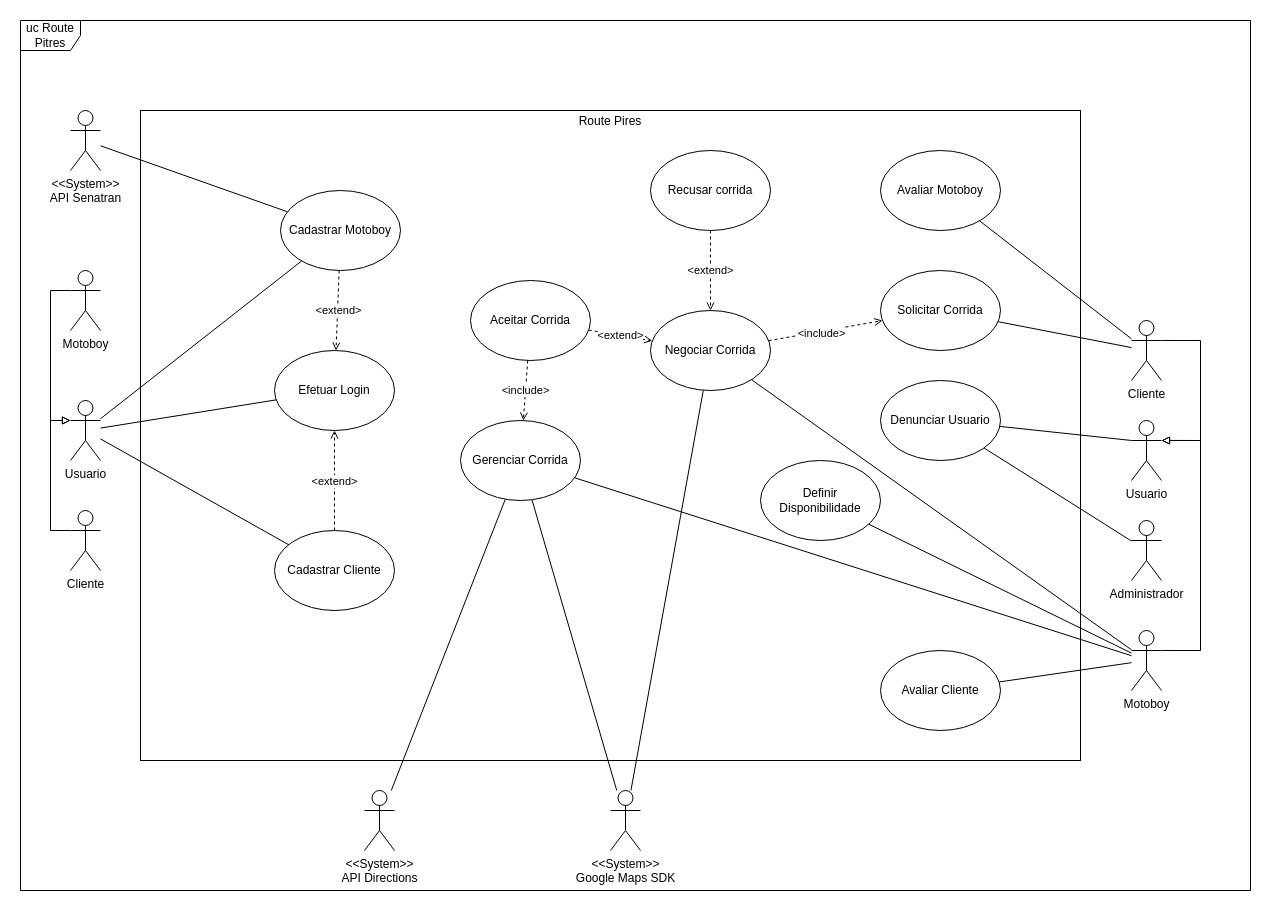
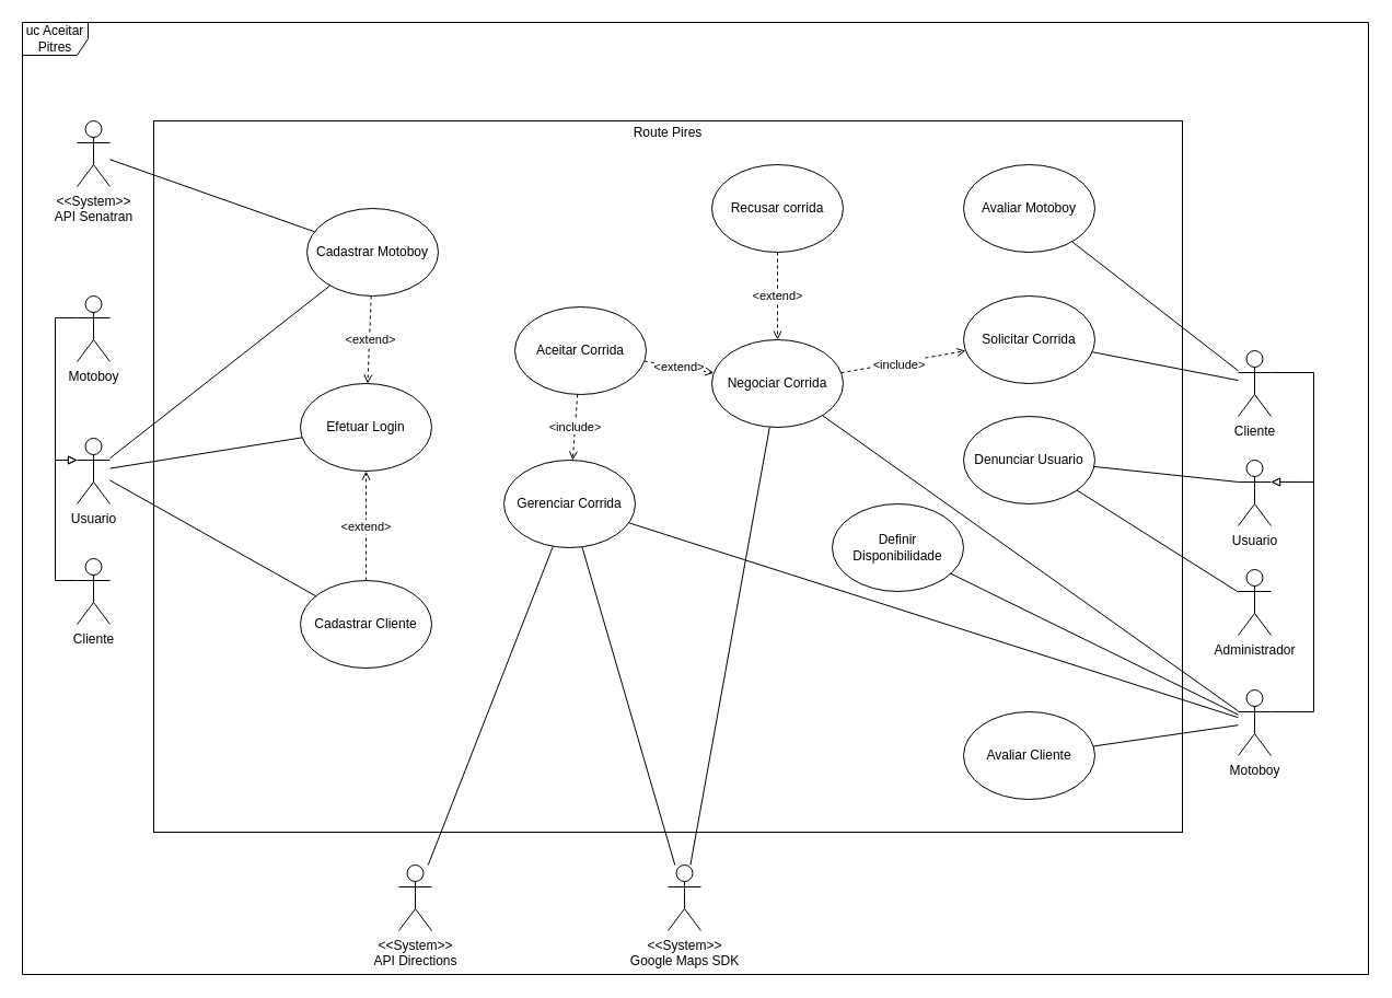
  <mxCell id="0" />
  <mxCell id="1" parent="0" />
  <mxCell id="2" value="&lt;p style=&quot;margin:0px;margin-top:4px;text-align:center;&quot;&gt;Route Pires&lt;/p&gt;" style="verticalAlign=top;align=left;overflow=fill;html=1;whiteSpace=wrap;shadow=0;glass=0;" parent="1" vertex="1"><mxGeometry x="140" y="110" width="940" height="650" as="geometry" /></mxCell>
  <mxCell id="3" style="rounded=0;orthogonalLoop=1;jettySize=auto;html=1;endArrow=none;startFill=0;" parent="1" source="5" target="24" edge="1"><mxGeometry relative="1" as="geometry" /></mxCell>
  <mxCell id="4" style="rounded=0;orthogonalLoop=1;jettySize=auto;html=1;endArrow=none;startFill=0;" parent="1" source="5" target="35" edge="1"><mxGeometry relative="1" as="geometry" /></mxCell>
  <mxCell id="5" value="&amp;lt;&amp;lt;System&amp;gt;&amp;gt;&lt;div&gt;Google Maps SDK&lt;/div&gt;" style="shape=umlActor;verticalLabelPosition=bottom;verticalAlign=top;html=1;" parent="1" vertex="1"><mxGeometry x="610" y="790" width="30" height="60" as="geometry" /></mxCell>
  <mxCell id="6" style="rounded=0;orthogonalLoop=1;jettySize=auto;html=1;endArrow=none;startFill=0;" parent="1" source="7" target="35" edge="1"><mxGeometry relative="1" as="geometry" /></mxCell>
  <mxCell id="7" value="&amp;lt;&amp;lt;System&amp;gt;&amp;gt;&lt;div&gt;API Directions&lt;/div&gt;" style="shape=umlActor;verticalLabelPosition=bottom;verticalAlign=top;html=1;" parent="1" vertex="1"><mxGeometry x="364" y="790" width="30" height="60" as="geometry" /></mxCell>
  <mxCell id="8" style="rounded=0;orthogonalLoop=1;jettySize=auto;html=1;endArrow=none;startFill=0;" parent="1" source="9" edge="1" target="13"><mxGeometry relative="1" as="geometry"><mxPoint x="470.888" y="177.556" as="targetPoint" /></mxGeometry></mxCell>
  <mxCell id="9" value="&amp;lt;&amp;lt;System&amp;gt;&amp;gt;&lt;div&gt;API Senatran&lt;/div&gt;" style="shape=umlActor;verticalLabelPosition=bottom;verticalAlign=top;html=1;" parent="1" vertex="1"><mxGeometry x="70" y="110" width="30" height="60" as="geometry" /></mxCell>
  <mxCell id="10" style="rounded=0;orthogonalLoop=1;jettySize=auto;html=1;endArrow=none;startFill=0;" parent="1" source="43" target="38" edge="1"><mxGeometry relative="1" as="geometry"><mxPoint x="1131" y="541.582" as="sourcePoint" /></mxGeometry></mxCell>
  <mxCell id="11" value="" style="rounded=0;orthogonalLoop=1;jettySize=auto;html=1;dashed=1;endArrow=open;endFill=0;" parent="1" source="13" target="17" edge="1"><mxGeometry relative="1" as="geometry" /></mxCell>
  <mxCell id="12" value="&amp;lt;extend&amp;gt;" style="edgeLabel;html=1;align=center;verticalAlign=middle;resizable=0;points=[];rotation=0;" parent="11" vertex="1" connectable="0"><mxGeometry y="-1" relative="1" as="geometry"><mxPoint x="1" as="offset" /></mxGeometry></mxCell>
  <mxCell id="13" value="Cadastrar Motoboy" style="ellipse;whiteSpace=wrap;html=1;" parent="1" vertex="1"><mxGeometry x="280" y="190" width="120" height="80" as="geometry" /></mxCell>
  <mxCell id="14" value="" style="rounded=0;orthogonalLoop=1;jettySize=auto;html=1;dashed=1;endArrow=open;endFill=0;" parent="1" source="16" target="17" edge="1"><mxGeometry relative="1" as="geometry" /></mxCell>
  <mxCell id="15" value="&amp;lt;extend&amp;gt;" style="edgeLabel;html=1;align=center;verticalAlign=middle;resizable=0;points=[];" parent="14" vertex="1" connectable="0"><mxGeometry y="1" relative="1" as="geometry"><mxPoint as="offset" /></mxGeometry></mxCell>
  <mxCell id="16" value="Cadastrar Cliente" style="ellipse;whiteSpace=wrap;html=1;" parent="1" vertex="1"><mxGeometry x="274" y="530" width="120" height="80" as="geometry" /></mxCell>
  <mxCell id="17" value="Efetuar Login" style="ellipse;whiteSpace=wrap;html=1;" parent="1" vertex="1"><mxGeometry x="274" y="350" width="120" height="80" as="geometry" /></mxCell>
  <mxCell id="18" style="rounded=0;orthogonalLoop=1;jettySize=auto;html=1;endArrow=none;startFill=0;" parent="1" source="20" target="21" edge="1"><mxGeometry relative="1" as="geometry" /></mxCell>
  <mxCell id="19" style="rounded=0;orthogonalLoop=1;jettySize=auto;html=1;endArrow=none;startFill=0;" parent="1" source="20" target="36" edge="1"><mxGeometry relative="1" as="geometry" /></mxCell>
  <mxCell id="20" value="Cliente" style="shape=umlActor;verticalLabelPosition=bottom;verticalAlign=top;html=1;" parent="1" vertex="1"><mxGeometry x="1131" y="320" width="30" height="60" as="geometry" /></mxCell>
  <mxCell id="21" value="Solicitar Corrida" style="ellipse;whiteSpace=wrap;html=1;" parent="1" vertex="1"><mxGeometry x="880" y="270" width="120" height="80" as="geometry" /></mxCell>
  <mxCell id="22" style="rounded=0;orthogonalLoop=1;jettySize=auto;html=1;dashed=1;endArrow=open;endFill=0;" parent="1" source="24" target="21" edge="1"><mxGeometry relative="1" as="geometry" /></mxCell>
  <mxCell id="23" value="&amp;lt;include&amp;gt;" style="edgeLabel;html=1;align=center;verticalAlign=middle;resizable=0;points=[];" parent="22" vertex="1" connectable="0"><mxGeometry x="-0.075" y="-2" relative="1" as="geometry"><mxPoint as="offset" /></mxGeometry></mxCell>
  <mxCell id="24" value="Negociar Corrida" style="ellipse;whiteSpace=wrap;html=1;" parent="1" vertex="1"><mxGeometry x="650" y="310" width="120" height="80" as="geometry" /></mxCell>
  <mxCell id="25" value="&amp;lt;extend&amp;gt;" style="rounded=0;orthogonalLoop=1;jettySize=auto;html=1;endArrow=open;endFill=0;dashed=1;" parent="1" source="26" target="24" edge="1"><mxGeometry relative="1" as="geometry" /></mxCell>
  <mxCell id="26" value="&lt;div&gt;Recusar corrida&lt;/div&gt;" style="ellipse;whiteSpace=wrap;html=1;" parent="1" vertex="1"><mxGeometry x="650" y="150" width="120" height="80" as="geometry" /></mxCell>
  <mxCell id="27" value="&amp;lt;extend&amp;gt;" style="rounded=0;orthogonalLoop=1;jettySize=auto;html=1;dashed=1;endArrow=open;endFill=0;" parent="1" source="29" target="24" edge="1"><mxGeometry relative="1" as="geometry" /></mxCell>
  <mxCell id="28" value="&amp;lt;include&amp;gt;" style="rounded=0;orthogonalLoop=1;jettySize=auto;html=1;endArrow=open;endFill=0;dashed=1;" parent="1" source="29" target="35" edge="1"><mxGeometry relative="1" as="geometry" /></mxCell>
  <mxCell id="29" value="Aceitar Corrida" style="ellipse;whiteSpace=wrap;html=1;" parent="1" vertex="1"><mxGeometry x="470" y="280" width="120" height="80" as="geometry" /></mxCell>
  <mxCell id="30" style="rounded=0;orthogonalLoop=1;jettySize=auto;html=1;endArrow=none;startFill=0;" parent="1" source="34" target="24" edge="1"><mxGeometry relative="1" as="geometry" /></mxCell>
  <mxCell id="31" style="rounded=0;orthogonalLoop=1;jettySize=auto;html=1;endArrow=none;startFill=0;" parent="1" source="34" target="35" edge="1"><mxGeometry relative="1" as="geometry" /></mxCell>
  <mxCell id="32" style="rounded=0;orthogonalLoop=1;jettySize=auto;html=1;endArrow=none;startFill=0;" parent="1" source="34" target="37" edge="1"><mxGeometry relative="1" as="geometry" /></mxCell>
  <mxCell id="33" style="rounded=0;orthogonalLoop=1;jettySize=auto;html=1;endArrow=none;startFill=0;" edge="1" parent="1" source="34" target="44"><mxGeometry relative="1" as="geometry" /></mxCell>
  <mxCell id="34" value="Motoboy&lt;div&gt;&lt;br&gt;&lt;/div&gt;" style="shape=umlActor;verticalLabelPosition=bottom;verticalAlign=top;html=1;" parent="1" vertex="1"><mxGeometry x="1131" y="630" width="30" height="60" as="geometry" /></mxCell>
  <mxCell id="35" value="Gerenciar Corrida" style="ellipse;whiteSpace=wrap;html=1;" parent="1" vertex="1"><mxGeometry x="460" y="420" width="120" height="80" as="geometry" /></mxCell>
  <mxCell id="36" value="Avaliar Motoboy" style="ellipse;whiteSpace=wrap;html=1;" parent="1" vertex="1"><mxGeometry x="880" y="150" width="120" height="80" as="geometry" /></mxCell>
  <mxCell id="37" value="Avaliar Cliente" style="ellipse;whiteSpace=wrap;html=1;" parent="1" vertex="1"><mxGeometry x="880" y="650" width="120" height="80" as="geometry" /></mxCell>
  <mxCell id="38" value="Denunciar Usuario" style="ellipse;whiteSpace=wrap;html=1;" parent="1" vertex="1"><mxGeometry x="880" y="380" width="120" height="80" as="geometry" /></mxCell>
  <mxCell id="39" style="rounded=0;orthogonalLoop=1;jettySize=auto;html=1;exitX=0;exitY=0.333;exitDx=0;exitDy=0;exitPerimeter=0;endArrow=none;startFill=0;" parent="1" source="40" target="38" edge="1"><mxGeometry relative="1" as="geometry" /></mxCell>
  <mxCell id="40" value="Usuario" style="shape=umlActor;verticalLabelPosition=bottom;verticalAlign=top;html=1;" parent="1" vertex="1"><mxGeometry x="1131" y="420" width="30" height="60" as="geometry" /></mxCell>
  <mxCell id="41" style="edgeStyle=orthogonalEdgeStyle;rounded=0;orthogonalLoop=1;jettySize=auto;html=1;entryX=1;entryY=0.333;entryDx=0;entryDy=0;entryPerimeter=0;endArrow=block;endFill=0;exitX=1;exitY=0.333;exitDx=0;exitDy=0;exitPerimeter=0;" parent="1" source="20" target="40" edge="1"><mxGeometry relative="1" as="geometry"><Array as="points"><mxPoint x="1200" y="340" /><mxPoint x="1200" y="440" /></Array></mxGeometry></mxCell>
  <mxCell id="42" style="edgeStyle=orthogonalEdgeStyle;rounded=0;orthogonalLoop=1;jettySize=auto;html=1;entryX=1;entryY=0.333;entryDx=0;entryDy=0;entryPerimeter=0;endArrow=block;endFill=0;exitX=1;exitY=0.333;exitDx=0;exitDy=0;exitPerimeter=0;" parent="1" source="34" target="40" edge="1"><mxGeometry relative="1" as="geometry"><Array as="points"><mxPoint x="1200" y="650" /><mxPoint x="1200" y="440" /></Array></mxGeometry></mxCell>
  <mxCell id="43" value="Administrador" style="shape=umlActor;verticalLabelPosition=bottom;verticalAlign=top;html=1;" parent="1" vertex="1"><mxGeometry x="1131" y="520" width="30" height="60" as="geometry" /></mxCell>
  <mxCell id="44" value="Definir Disponibilidade" style="ellipse;whiteSpace=wrap;html=1;" parent="1" vertex="1"><mxGeometry x="760" y="460" width="120" height="80" as="geometry" /></mxCell>
- <mxCell id="45" value="uc Route Pitres" style="shape=umlFrame;whiteSpace=wrap;html=1;pointerEvents=0;" vertex="1" parent="1"><mxGeometry x="20" y="20" width="1230" height="870" as="geometry" /></mxCell>
+ <mxCell id="45" value="uc Aceitar Pitres" style="shape=umlFrame;whiteSpace=wrap;html=1;pointerEvents=0;" vertex="1" parent="1"><mxGeometry x="20" y="20" width="1230" height="870" as="geometry" /></mxCell>
  <mxCell id="46" value="Cliente" style="shape=umlActor;verticalLabelPosition=bottom;verticalAlign=top;html=1;" vertex="1" parent="1"><mxGeometry x="70" y="510" width="30" height="60" as="geometry" /></mxCell>
  <mxCell id="47" style="edgeStyle=orthogonalEdgeStyle;rounded=0;orthogonalLoop=1;jettySize=auto;html=1;entryX=0;entryY=0.333;entryDx=0;entryDy=0;entryPerimeter=0;exitX=0;exitY=0.333;exitDx=0;exitDy=0;exitPerimeter=0;endArrow=block;endFill=0;" edge="1" parent="1" source="48" target="52"><mxGeometry relative="1" as="geometry" /></mxCell>
  <mxCell id="48" value="Motoboy&lt;div&gt;&lt;br&gt;&lt;/div&gt;" style="shape=umlActor;verticalLabelPosition=bottom;verticalAlign=top;html=1;" vertex="1" parent="1"><mxGeometry x="70" y="270" width="30" height="60" as="geometry" /></mxCell>
  <mxCell id="49" style="rounded=0;orthogonalLoop=1;jettySize=auto;html=1;endArrow=none;startFill=0;" edge="1" parent="1" source="52" target="17"><mxGeometry relative="1" as="geometry" /></mxCell>
  <mxCell id="50" style="rounded=0;orthogonalLoop=1;jettySize=auto;html=1;endArrow=none;startFill=0;" edge="1" parent="1" source="52" target="13"><mxGeometry relative="1" as="geometry" /></mxCell>
  <mxCell id="51" style="rounded=0;orthogonalLoop=1;jettySize=auto;html=1;endArrow=none;endFill=1;startFill=0;" edge="1" parent="1" source="52" target="16"><mxGeometry relative="1" as="geometry" /></mxCell>
  <mxCell id="52" value="Usuario" style="shape=umlActor;verticalLabelPosition=bottom;verticalAlign=top;html=1;" vertex="1" parent="1"><mxGeometry x="70" y="400" width="30" height="60" as="geometry" /></mxCell>
  <mxCell id="53" style="edgeStyle=orthogonalEdgeStyle;rounded=0;orthogonalLoop=1;jettySize=auto;html=1;entryX=0;entryY=0.333;entryDx=0;entryDy=0;entryPerimeter=0;exitX=0;exitY=0.333;exitDx=0;exitDy=0;exitPerimeter=0;endArrow=block;endFill=0;" edge="1" parent="1" source="46" target="52"><mxGeometry relative="1" as="geometry" /></mxCell>
